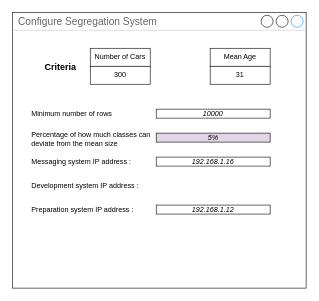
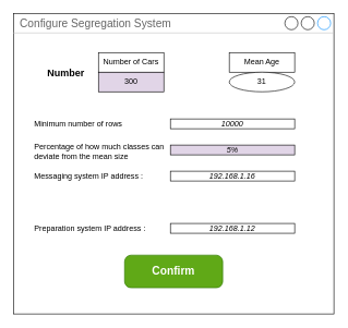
  <mxCell id="0" />
  <mxCell id="1" parent="0" />
  <mxCell id="2" value="Configure Segregation System" style="strokeWidth=1;shadow=0;dashed=0;align=center;html=1;shape=mxgraph.mockup.containers.window;align=left;verticalAlign=top;spacingLeft=8;strokeColor2=#008cff;strokeColor3=#c4c4c4;fontColor=#666666;mainText=;fontSize=17;labelBackgroundColor=none;whiteSpace=wrap;" parent="1" vertex="1"><mxGeometry x="20" y="20" width="490" height="460" as="geometry" /></mxCell>
+ <mxCell id="3" value="Confirm" style="strokeWidth=1;shadow=0;dashed=0;align=center;html=1;shape=mxgraph.mockup.buttons.button;strokeColor=#2D7600;fontColor=#ffffff;mainText=;buttonStyle=round;fontSize=17;fontStyle=1;fillColor=#60a917;whiteSpace=wrap;" parent="1" vertex="1"><mxGeometry x="190" y="390" width="150" height="50" as="geometry" /></mxCell>
  <mxCell id="4" value="Minimum number of rows" style="text;html=1;strokeColor=none;fillColor=none;align=left;verticalAlign=middle;whiteSpace=wrap;rounded=0;" parent="1" vertex="1"><mxGeometry x="50" y="174" width="210" height="30" as="geometry" /></mxCell>
  <mxCell id="5" value="&lt;i&gt;&lt;font&gt;10000&lt;/font&gt;&lt;/i&gt;" style="rounded=0;whiteSpace=wrap;html=1;fontColor=#000000;" parent="1" vertex="1"><mxGeometry x="260" y="181.5" width="190" height="15" as="geometry" /></mxCell>
  <mxCell id="6" value="&lt;i&gt;&lt;font&gt;5%&lt;/font&gt;&lt;/i&gt;" style="rounded=0;whiteSpace=wrap;html=1;fontColor=#000000;fillColor=#e1d5e7;" parent="1" vertex="1"><mxGeometry x="260" y="221.5" width="190" height="15" as="geometry" /></mxCell>
  <mxCell id="7" value="Messaging system IP address :" style="text;html=1;strokeColor=none;fillColor=none;align=left;verticalAlign=middle;whiteSpace=wrap;rounded=0;" parent="1" vertex="1"><mxGeometry x="50" y="254" width="210" height="30" as="geometry" /></mxCell>
  <mxCell id="8" value="&lt;i&gt;192.168.1.16&lt;/i&gt;" style="rounded=0;whiteSpace=wrap;html=1;fontColor=#000000;" parent="1" vertex="1"><mxGeometry x="260" y="261.5" width="190" height="15" as="geometry" /></mxCell>
- <mxCell id="9" value="Development system IP address :" style="text;html=1;strokeColor=none;fillColor=none;align=left;verticalAlign=middle;whiteSpace=wrap;rounded=0;" parent="1" vertex="1"><mxGeometry x="50" y="294" width="210" height="30" as="geometry" /></mxCell>
  <mxCell id="10" value="Preparation system IP address :" style="text;html=1;strokeColor=none;fillColor=none;align=left;verticalAlign=middle;whiteSpace=wrap;rounded=0;" parent="1" vertex="1"><mxGeometry x="50" y="334" width="210" height="30" as="geometry" /></mxCell>
  <mxCell id="11" value="&lt;i style=&quot;border-color: var(--border-color);&quot;&gt;&lt;font style=&quot;border-color: var(--border-color);&quot;&gt;192.168.1.12&lt;/font&gt;&lt;/i&gt;" style="rounded=0;whiteSpace=wrap;html=1;fontColor=#000000;" parent="1" vertex="1"><mxGeometry x="260" y="341.5" width="190" height="15" as="geometry" /></mxCell>
  <mxCell id="12" value="Percentage of how much classes can&lt;br&gt;deviate from the mean size" style="text;html=1;strokeColor=none;fillColor=none;align=left;verticalAlign=middle;whiteSpace=wrap;rounded=0;" parent="1" vertex="1"><mxGeometry x="50" y="216" width="210" height="30" as="geometry" /></mxCell>
  <mxCell id="13" value="" style="group" parent="1" vertex="1" connectable="0"><mxGeometry x="150" y="80" width="300" height="60" as="geometry" /></mxCell>
  <mxCell id="14" value="Number of Cars" style="whiteSpace=wrap;html=1;" parent="13" vertex="1"><mxGeometry width="100" height="30" as="geometry" /></mxCell>
  <mxCell id="15" value="Mean Age" style="whiteSpace=wrap;html=1;" parent="13" vertex="1"><mxGeometry x="200" width="100" height="30" as="geometry" /></mxCell>
- <mxCell id="16" value="300" style="whiteSpace=wrap;html=1;" parent="13" vertex="1"><mxGeometry y="30" width="100" height="30" as="geometry" /></mxCell>
- <mxCell id="17" value="31" style="whiteSpace=wrap;html=1;" parent="13" vertex="1"><mxGeometry x="200" y="30" width="100" height="30" as="geometry" /></mxCell>
- <mxCell id="18" value="&lt;b&gt;&lt;font style=&quot;font-size: 15px;&quot;&gt;Criteria&lt;/font&gt;&lt;/b&gt;" style="text;html=1;align=center;verticalAlign=middle;resizable=0;points=[];autosize=1;strokeColor=none;fillColor=none;" parent="1" vertex="1"><mxGeometry x="60" y="95" width="80" height="30" as="geometry" /></mxCell>
+ <mxCell id="16" value="300" style="whiteSpace=wrap;html=1;fillColor=#e1d5e7;" parent="13" vertex="1"><mxGeometry y="30" width="100" height="30" as="geometry" /></mxCell>
+ <mxCell id="17" value="31" style="ellipse;whiteSpace=wrap;html=1;" parent="13" vertex="1"><mxGeometry x="200" y="30" width="100" height="30" as="geometry" /></mxCell>
+ <mxCell id="18" value="&lt;b&gt;&lt;font style=&quot;font-size: 15px;&quot;&gt;Number&lt;/font&gt;&lt;/b&gt;" style="text;html=1;align=center;verticalAlign=middle;resizable=0;points=[];autosize=1;strokeColor=none;fillColor=none;" parent="1" vertex="1"><mxGeometry x="60" y="95" width="80" height="30" as="geometry" /></mxCell>
